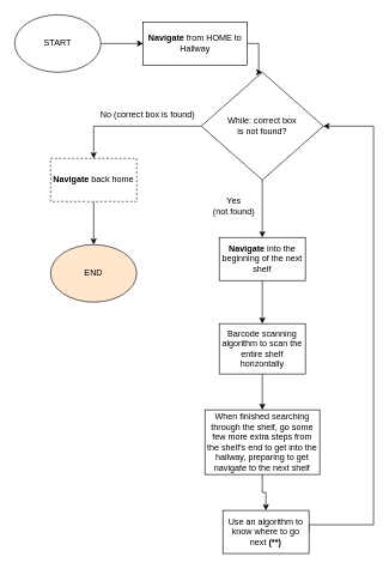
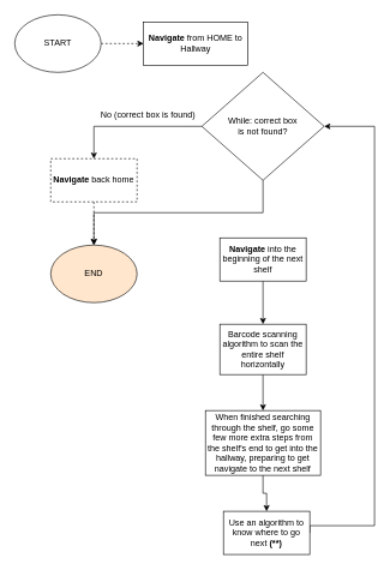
  <mxCell id="0" />
  <mxCell id="1" parent="0" />
- <mxCell id="2" style="edgeStyle=orthogonalEdgeStyle;rounded=0;orthogonalLoop=1;jettySize=auto;html=1;exitX=1;exitY=0.5;exitDx=0;exitDy=0;entryX=0;entryY=0.5;entryDx=0;entryDy=0;" edge="1" parent="1" source="3" target="11"><mxGeometry relative="1" as="geometry" /></mxCell>
+ <mxCell id="2" style="edgeStyle=orthogonalEdgeStyle;rounded=0;orthogonalLoop=1;jettySize=auto;html=1;exitX=1;exitY=0.5;exitDx=0;exitDy=0;entryX=0;entryY=0.5;entryDx=0;entryDy=0;dashed=1;" edge="1" parent="1" source="3" target="11"><mxGeometry relative="1" as="geometry" /></mxCell>
  <mxCell id="3" value="START" style="ellipse;whiteSpace=wrap;html=1;" vertex="1" parent="1"><mxGeometry x="20" y="20" width="120" height="80" as="geometry" /></mxCell>
- <mxCell id="4" style="edgeStyle=orthogonalEdgeStyle;rounded=0;orthogonalLoop=1;jettySize=auto;html=1;exitX=0.5;exitY=1;exitDx=0;exitDy=0;entryX=0.5;entryY=0;entryDx=0;entryDy=0;" edge="1" parent="1" source="6" target="8"><mxGeometry relative="1" as="geometry" /></mxCell>
+ <mxCell id="4" style="edgeStyle=orthogonalEdgeStyle;rounded=0;orthogonalLoop=1;jettySize=auto;html=1;exitX=0.5;exitY=1;exitDx=0;exitDy=0;" edge="1" parent="1" source="6" target="20"><mxGeometry relative="1" as="geometry" /></mxCell>
  <mxCell id="5" value="" style="edgeStyle=orthogonalEdgeStyle;rounded=0;orthogonalLoop=1;jettySize=auto;html=1;entryX=0.5;entryY=0;entryDx=0;entryDy=0;" edge="1" parent="1" source="6" target="18"><mxGeometry relative="1" as="geometry"><mxPoint x="200" y="175" as="targetPoint" /></mxGeometry></mxCell>
  <mxCell id="6" value="While: correct box&lt;br&gt;is not found?" style="rhombus;whiteSpace=wrap;html=1;" vertex="1" parent="1"><mxGeometry x="280" y="100" width="170" height="150" as="geometry" /></mxCell>
  <mxCell id="7" style="edgeStyle=orthogonalEdgeStyle;rounded=0;orthogonalLoop=1;jettySize=auto;html=1;entryX=0.5;entryY=0;entryDx=0;entryDy=0;" edge="1" parent="1" source="8" target="13"><mxGeometry relative="1" as="geometry" /></mxCell>
  <mxCell id="8" value="&lt;b&gt;Navigate&lt;/b&gt; into the beginning of the next shelf" style="rounded=0;whiteSpace=wrap;html=1;" vertex="1" parent="1"><mxGeometry x="305" y="330" width="120" height="60" as="geometry" /></mxCell>
- <mxCell id="9" value="Yes&lt;br&gt;(not found)" style="text;html=1;align=center;verticalAlign=middle;resizable=0;points=[];autosize=1;" vertex="1" parent="1"><mxGeometry x="290" y="271" width="70" height="30" as="geometry" /></mxCell>
- <mxCell id="10" style="edgeStyle=orthogonalEdgeStyle;rounded=0;orthogonalLoop=1;jettySize=auto;html=1;exitX=1;exitY=0.5;exitDx=0;exitDy=0;entryX=0.5;entryY=0;entryDx=0;entryDy=0;" edge="1" parent="1" source="11" target="6"><mxGeometry relative="1" as="geometry"><Array as="points"><mxPoint x="360" y="60" /><mxPoint x="360" y="100" /></Array></mxGeometry></mxCell>
  <mxCell id="11" value="&lt;b&gt;Navigate &lt;/b&gt;from HOME to Hallway" style="rounded=0;whiteSpace=wrap;html=1;" vertex="1" parent="1"><mxGeometry x="199" y="30" width="145" height="60" as="geometry" /></mxCell>
  <mxCell id="12" value="" style="edgeStyle=orthogonalEdgeStyle;rounded=0;orthogonalLoop=1;jettySize=auto;html=1;" edge="1" parent="1" source="13" target="16"><mxGeometry relative="1" as="geometry" /></mxCell>
  <mxCell id="13" value="Barcode scanning algorithm to scan the entire shelf horizontally" style="rounded=0;whiteSpace=wrap;html=1;" vertex="1" parent="1"><mxGeometry x="305" y="450" width="120" height="70" as="geometry" /></mxCell>
  <mxCell id="14" style="edgeStyle=orthogonalEdgeStyle;rounded=0;orthogonalLoop=1;jettySize=auto;html=1;exitX=1;exitY=0.5;exitDx=0;exitDy=0;" edge="1" parent="1" source="21"><mxGeometry relative="1" as="geometry"><mxPoint x="450" y="175" as="targetPoint" /><Array as="points"><mxPoint x="520" y="730" /><mxPoint x="520" y="175" /></Array></mxGeometry></mxCell>
  <mxCell id="15" value="" style="edgeStyle=orthogonalEdgeStyle;rounded=0;orthogonalLoop=1;jettySize=auto;html=1;" edge="1" parent="1" source="16" target="21"><mxGeometry relative="1" as="geometry" /></mxCell>
  <mxCell id="16" value="When finished searching through the shelf, go some few more extra steps from the shelf's end to get into the hallway, preparing to get navigate&lt;b&gt; &lt;/b&gt;to the next shelf" style="rounded=0;whiteSpace=wrap;html=1;" vertex="1" parent="1"><mxGeometry x="285" y="570" width="160" height="90" as="geometry" /></mxCell>
- <mxCell id="17" value="" style="edgeStyle=orthogonalEdgeStyle;rounded=0;orthogonalLoop=1;jettySize=auto;html=1;" edge="1" parent="1" source="18" target="20"><mxGeometry relative="1" as="geometry" /></mxCell>
+ <mxCell id="17" value="" style="edgeStyle=orthogonalEdgeStyle;rounded=0;orthogonalLoop=1;jettySize=auto;html=1;dashed=1;" edge="1" parent="1" source="18" target="20"><mxGeometry relative="1" as="geometry" /></mxCell>
  <mxCell id="18" value="&lt;b&gt;Navigate &lt;/b&gt;back home" style="rounded=0;whiteSpace=wrap;html=1;dashed=1;" vertex="1" parent="1"><mxGeometry x="70" y="220" width="120" height="60" as="geometry" /></mxCell>
  <mxCell id="19" value="No (correct box is found)" style="text;html=1;align=center;verticalAlign=middle;resizable=0;points=[];autosize=1;" vertex="1" parent="1"><mxGeometry x="130" y="150" width="150" height="20" as="geometry" /></mxCell>
  <mxCell id="20" value="END" style="ellipse;whiteSpace=wrap;html=1;fillColor=#ffe6cc;" vertex="1" parent="1"><mxGeometry x="70" y="340" width="120" height="80" as="geometry" /></mxCell>
  <mxCell id="21" value="Use an algorithm to know where to go next &lt;b&gt;(**)&lt;/b&gt;" style="rounded=0;whiteSpace=wrap;html=1;" vertex="1" parent="1"><mxGeometry x="310" y="710" width="120" height="60" as="geometry" /></mxCell>
